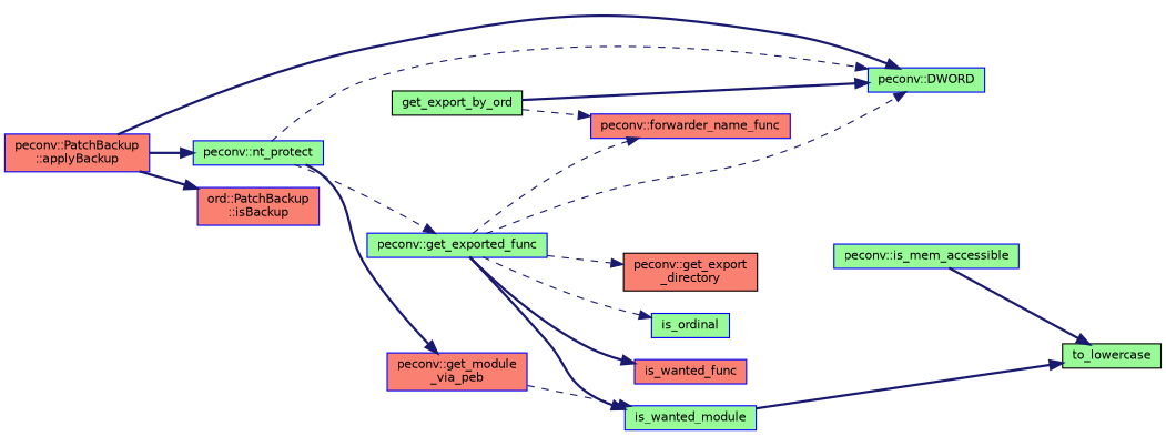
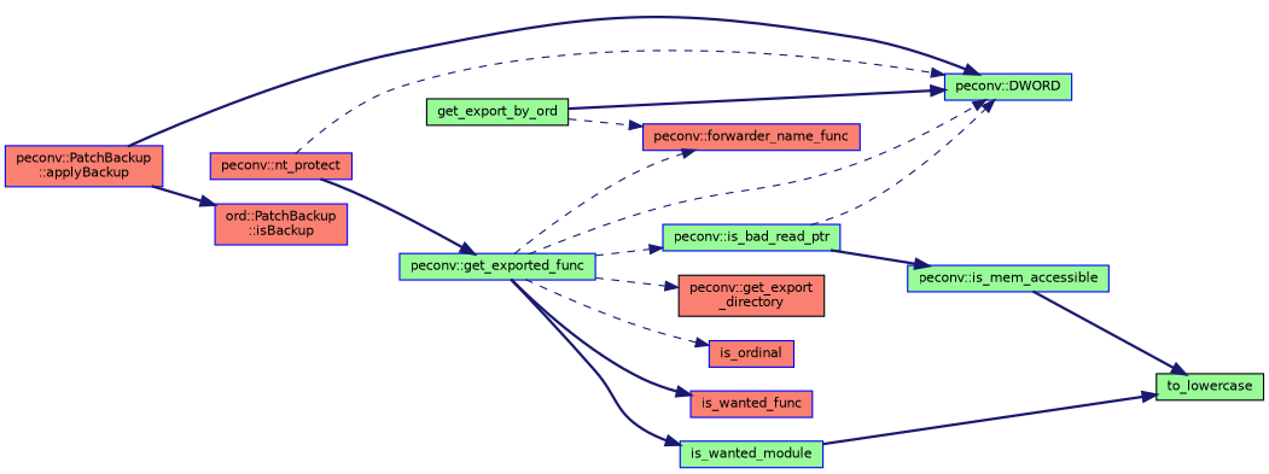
  digraph {
    rankdir=LR
    node [color=blue fillcolor=palegreen fontname=Helvetica fontsize=10 shape=record style=filled]
    edge [color=midnightblue fontname=Helvetica fontsize=10 labelfontname=Helvetica labelfontsize=10 style=bold]
    n1 [fillcolor=salmon fontcolor=black height=0.2 label="peconv::PatchBackup\l::applyBackup" width=0.4]
    n2 [height=0.2 label="peconv::DWORD" width=0.4]
    n3 [fillcolor=salmon height=0.2 label="ord::PatchBackup\l::isBackup" width=0.4]
-   n4 [height=0.2 label="peconv::nt_protect" width=0.4]
+   n4 [fillcolor=salmon height=0.2 label="peconv::nt_protect" width=0.4]
    n5 [height=0.2 label="peconv::get_exported_func" width=0.4]
-   n6 [fillcolor=salmon height=0.2 label="peconv::get_module\l_via_peb" width=0.4]
    n7 [fillcolor=salmon height=0.2 label="peconv::forwarder_name_func" width=0.4]
    n8 [color=black fillcolor=salmon height=0.2 label="peconv::get_export\l_directory" width=0.4]
-   n10 [height=0.2 label=is_ordinal width=0.4]
+   n9 [height=0.2 label="peconv::is_bad_read_ptr" width=0.4]
+   n10 [fillcolor=salmon height=0.2 label=is_ordinal width=0.4]
    n11 [fillcolor=salmon height=0.2 label=is_wanted_func width=0.4]
    n12 [height=0.2 label=is_wanted_module width=0.4]
    n13 [color=black height=0.2 label=get_export_by_ord width=0.4]
    n14 [height=0.2 label="peconv::is_mem_accessible" width=0.4]
    n15 [color=black height=0.2 label=to_lowercase width=0.4]
    n1 -> n2
    n1 -> n3
-   n1 -> n4
    n4 -> n2 [style=dashed]
-   n4 -> n5 [style=dashed]
-   n4 -> n6
+   n4 -> n5
    n5 -> n2 [style=dashed]
    n5 -> n7 [style=dashed]
    n5 -> n8 [style=dashed]
+   n5 -> n9 [style=dashed]
    n5 -> n10 [style=dashed]
    n5 -> n11
    n5 -> n12
-   n6 -> n12 [style=dashed]
+   n9 -> n2 [style=dashed]
+   n9 -> n14
    n12 -> n15
    n13 -> n2
    n13 -> n7 [style=dashed]
    n14 -> n15
  }
